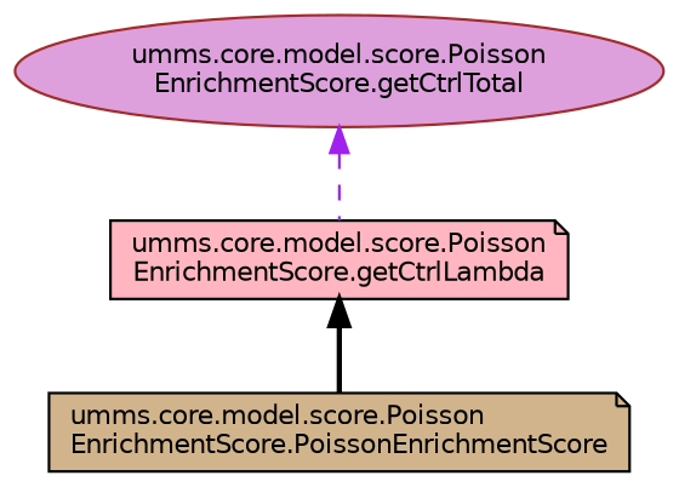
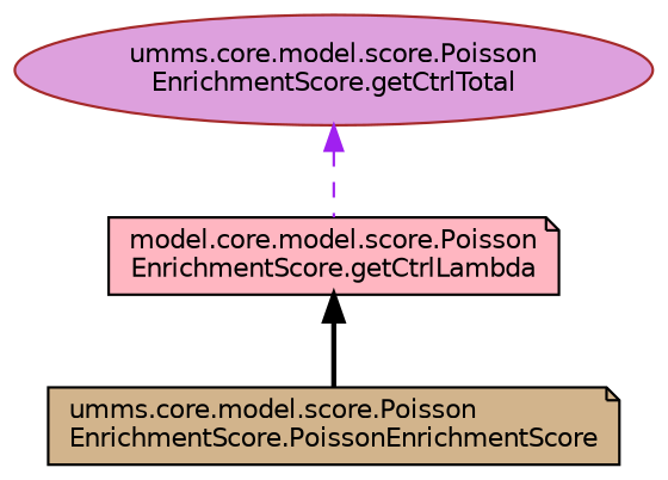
  digraph {
    rankdir=TB
    node [color=black fontname=Helvetica fontsize=10 shape=note style=filled]
    edge [dir=back fontname=Helvetica fontsize=10 labelfontname=Helvetica labelfontsize=10]
    n1 [color=brown fillcolor=plum fontcolor=black height=0.2 label="umms.core.model.score.Poisson\lEnrichmentScore.getCtrlTotal" shape=ellipse width=0.4]
-   n2 [fillcolor=lightpink height=0.2 label="umms.core.model.score.Poisson\lEnrichmentScore.getCtrlLambda" width=0.4]
+   n2 [fillcolor=lightpink height=0.2 label="model.core.model.score.Poisson\lEnrichmentScore.getCtrlLambda" width=0.4]
    n3 [fillcolor=tan height=0.2 label="umms.core.model.score.Poisson\lEnrichmentScore.PoissonEnrichmentScore" width=0.4]
    n1 -> n2 [color=purple style=dashed]
    n2 -> n3 [color=black style=bold]
  }
